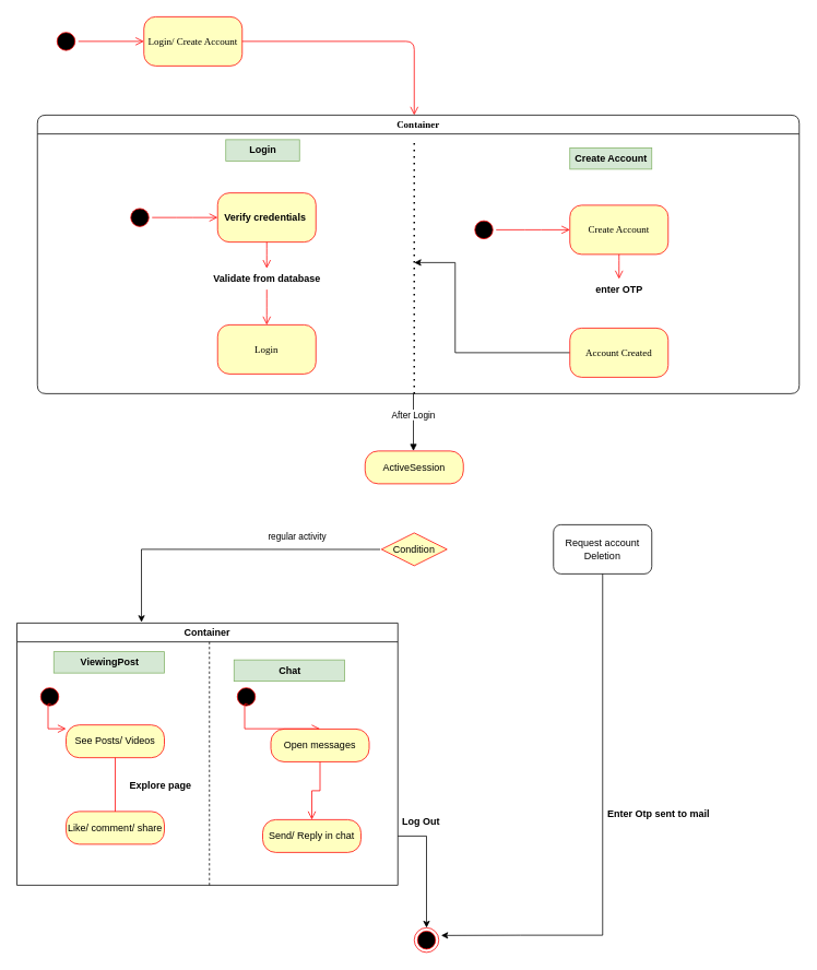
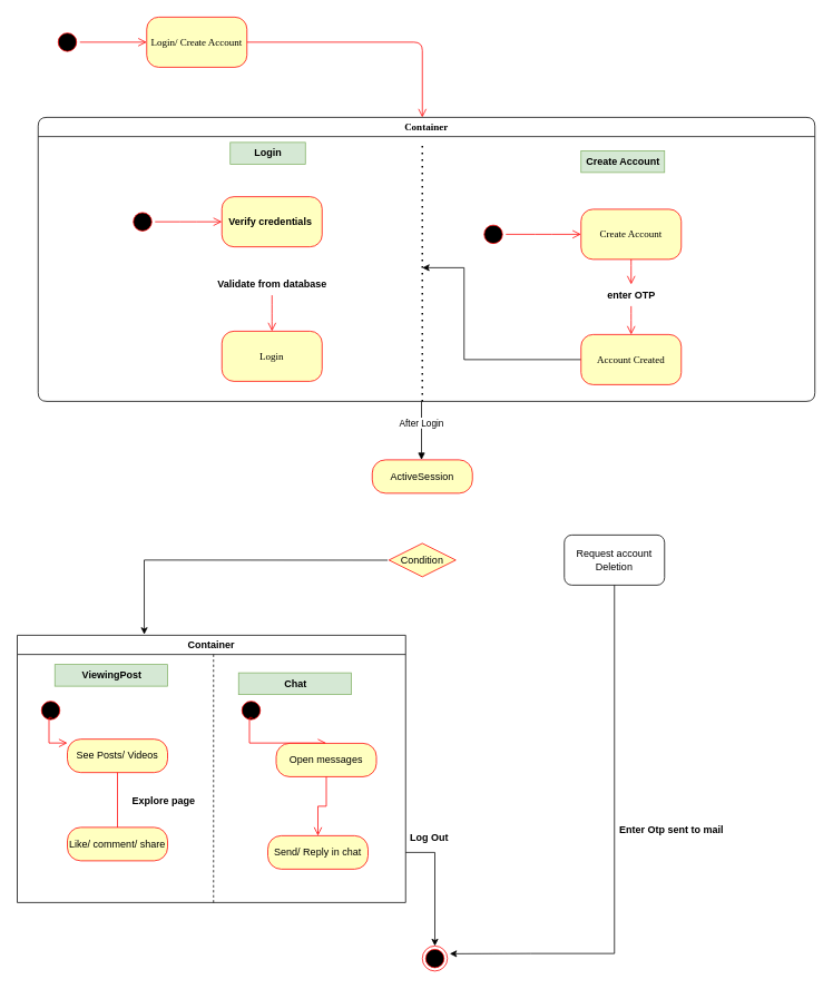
  <mxCell id="0" />
  <mxCell id="1" parent="0" />
  <mxCell id="2" value="" style="ellipse;html=1;shape=startState;fillColor=#000000;strokeColor=#ff0000;rounded=1;shadow=0;comic=0;labelBackgroundColor=none;fontFamily=Verdana;fontSize=12;fontColor=#000000;align=center;direction=south;" parent="1" vertex="1"><mxGeometry x="65" y="35" width="30" height="30" as="geometry" /></mxCell>
  <mxCell id="3" value="Login/ Create Account" style="rounded=1;whiteSpace=wrap;html=1;arcSize=24;fillColor=#ffffc0;strokeColor=#ff0000;shadow=0;comic=0;labelBackgroundColor=none;fontFamily=Verdana;fontSize=12;fontColor=#000000;align=center;" parent="1" vertex="1"><mxGeometry x="175" y="20" width="120" height="60" as="geometry" /></mxCell>
  <mxCell id="4" style="edgeStyle=orthogonalEdgeStyle;html=1;labelBackgroundColor=none;endArrow=open;endSize=8;strokeColor=#ff0000;fontFamily=Verdana;fontSize=12;align=left;exitX=1;exitY=0.5;exitDx=0;exitDy=0;" parent="1" source="3" target="5" edge="1"><mxGeometry relative="1" as="geometry"><Array as="points"><mxPoint x="505" y="50" /></Array><mxPoint x="745" y="180" as="sourcePoint" /></mxGeometry></mxCell>
  <mxCell id="5" value="Container" style="swimlane;whiteSpace=wrap;html=1;rounded=1;shadow=0;comic=0;labelBackgroundColor=none;strokeWidth=1;fontFamily=Verdana;fontSize=12;align=center;" parent="1" vertex="1"><mxGeometry x="45" y="140" width="930" height="340" as="geometry"><mxRectangle x="120" y="225" width="100" height="30" as="alternateBounds" /></mxGeometry></mxCell>
  <mxCell id="6" style="edgeStyle=elbowEdgeStyle;html=1;labelBackgroundColor=none;endArrow=open;endSize=8;strokeColor=#ff0000;fontFamily=Verdana;fontSize=12;align=left;entryX=0.5;entryY=0;entryDx=0;entryDy=0;" parent="5" source="13" target="10" edge="1"><mxGeometry relative="1" as="geometry"><mxPoint x="100" y="245" as="targetPoint" /></mxGeometry></mxCell>
  <mxCell id="7" value="&lt;span style=&quot;font-family: Helvetica; font-weight: 700; text-wrap-mode: nowrap;&quot;&gt;Verify credentials&amp;nbsp;&lt;/span&gt;" style="rounded=1;whiteSpace=wrap;html=1;arcSize=24;fillColor=#ffffc0;strokeColor=#ff0000;shadow=0;comic=0;labelBackgroundColor=none;fontFamily=Verdana;fontSize=12;fontColor=#000000;align=center;" parent="5" vertex="1"><mxGeometry x="220" y="95" width="120" height="60" as="geometry" /></mxCell>
  <mxCell id="8" style="edgeStyle=elbowEdgeStyle;html=1;labelBackgroundColor=none;endArrow=open;endSize=8;strokeColor=#ff0000;fontFamily=Verdana;fontSize=12;align=left;" parent="5" source="9" target="7" edge="1"><mxGeometry relative="1" as="geometry" /></mxCell>
  <mxCell id="9" value="" style="ellipse;html=1;shape=startState;fillColor=#000000;strokeColor=#ff0000;rounded=1;shadow=0;comic=0;labelBackgroundColor=none;fontFamily=Verdana;fontSize=12;fontColor=#000000;align=center;direction=south;" parent="5" vertex="1"><mxGeometry x="110" y="110" width="30" height="30" as="geometry" /></mxCell>
  <mxCell id="10" value="Login" style="rounded=1;whiteSpace=wrap;html=1;arcSize=24;fillColor=#ffffc0;strokeColor=#ff0000;shadow=0;comic=0;labelBackgroundColor=none;fontFamily=Verdana;fontSize=12;fontColor=#000000;align=center;" parent="5" vertex="1"><mxGeometry x="220" y="256" width="120" height="60" as="geometry" /></mxCell>
  <mxCell id="11" value="&lt;span class=&quot;selected&quot;&gt;Login&lt;/span&gt;" style="text;align=center;fontStyle=1;verticalAlign=middle;spacingLeft=3;spacingRight=3;strokeColor=#82b366;rotatable=0;points=[[0,0.5],[1,0.5]];portConstraint=eastwest;html=1;fillColor=#d5e8d4;" parent="5" vertex="1"><mxGeometry x="230" y="30" width="90" height="26" as="geometry" /></mxCell>
  <mxCell id="12" value="Create Account" style="text;align=center;fontStyle=1;verticalAlign=middle;spacingLeft=3;spacingRight=3;strokeColor=#82b366;rotatable=0;points=[[0,0.5],[1,0.5]];portConstraint=eastwest;html=1;fillColor=#d5e8d4;" parent="5" vertex="1"><mxGeometry x="650" y="40" width="100" height="26" as="geometry" /></mxCell>
  <mxCell id="13" value="Validate from database" style="text;align=center;fontStyle=1;verticalAlign=middle;spacingLeft=3;spacingRight=3;strokeColor=none;rotatable=0;points=[[0,0.5],[1,0.5]];portConstraint=eastwest;html=1;" parent="5" vertex="1"><mxGeometry x="240" y="187" width="80" height="26" as="geometry" /></mxCell>
- <mxCell id="14" value="" style="edgeStyle=elbowEdgeStyle;html=1;labelBackgroundColor=none;endArrow=open;endSize=8;strokeColor=#ff0000;fontFamily=Verdana;fontSize=12;align=left;entryX=0.5;entryY=0;entryDx=0;entryDy=0;" parent="5" source="7" target="13" edge="1"><mxGeometry relative="1" as="geometry"><mxPoint x="390" y="430" as="sourcePoint" /><mxPoint x="390" y="560" as="targetPoint" /></mxGeometry></mxCell>
+ <mxCell id="15" style="edgeStyle=elbowEdgeStyle;html=1;labelBackgroundColor=none;endArrow=open;endSize=8;strokeColor=#ff0000;fontFamily=Verdana;fontSize=12;align=left;entryX=0.5;entryY=0;entryDx=0;entryDy=0;" parent="5" source="21" target="20" edge="1"><mxGeometry relative="1" as="geometry"><mxPoint x="570" y="225" as="targetPoint" /></mxGeometry></mxCell>
  <mxCell id="16" value="Create Account" style="rounded=1;whiteSpace=wrap;html=1;arcSize=24;fillColor=#ffffc0;strokeColor=#ff0000;shadow=0;comic=0;labelBackgroundColor=none;fontFamily=Verdana;fontSize=12;fontColor=#000000;align=center;" parent="5" vertex="1"><mxGeometry x="650" y="110" width="120" height="60" as="geometry" /></mxCell>
  <mxCell id="17" style="edgeStyle=elbowEdgeStyle;html=1;labelBackgroundColor=none;endArrow=open;endSize=8;strokeColor=#ff0000;fontFamily=Verdana;fontSize=12;align=left;" parent="5" source="18" target="16" edge="1"><mxGeometry relative="1" as="geometry" /></mxCell>
  <mxCell id="18" value="" style="ellipse;html=1;shape=startState;fillColor=#000000;strokeColor=#ff0000;rounded=1;shadow=0;comic=0;labelBackgroundColor=none;fontFamily=Verdana;fontSize=12;fontColor=#000000;align=center;direction=south;" parent="5" vertex="1"><mxGeometry x="530" y="125" width="30" height="30" as="geometry" /></mxCell>
  <mxCell id="19" style="edgeStyle=orthogonalEdgeStyle;rounded=0;orthogonalLoop=1;jettySize=auto;html=1;" parent="5" source="20" edge="1"><mxGeometry relative="1" as="geometry"><mxPoint x="460" y="180" as="targetPoint" /><Array as="points"><mxPoint x="510" y="290" /><mxPoint x="510" y="180" /></Array></mxGeometry></mxCell>
  <mxCell id="20" value="Account Created" style="rounded=1;whiteSpace=wrap;html=1;arcSize=24;fillColor=#ffffc0;strokeColor=#ff0000;shadow=0;comic=0;labelBackgroundColor=none;fontFamily=Verdana;fontSize=12;fontColor=#000000;align=center;" parent="5" vertex="1"><mxGeometry x="650" y="260" width="120" height="60" as="geometry" /></mxCell>
  <mxCell id="21" value="enter OTP" style="text;align=center;fontStyle=1;verticalAlign=middle;spacingLeft=3;spacingRight=3;strokeColor=none;rotatable=0;points=[[0,0.5],[1,0.5]];portConstraint=eastwest;html=1;" parent="5" vertex="1"><mxGeometry x="670" y="200" width="80" height="26" as="geometry" /></mxCell>
  <mxCell id="22" value="" style="edgeStyle=elbowEdgeStyle;html=1;labelBackgroundColor=none;endArrow=open;endSize=8;strokeColor=#ff0000;fontFamily=Verdana;fontSize=12;align=left;entryX=0.5;entryY=0;entryDx=0;entryDy=0;" parent="5" source="16" target="21" edge="1"><mxGeometry relative="1" as="geometry"><mxPoint x="860" y="410" as="sourcePoint" /><mxPoint x="860" y="540" as="targetPoint" /></mxGeometry></mxCell>
  <mxCell id="23" style="edgeStyle=orthogonalEdgeStyle;html=1;labelBackgroundColor=none;endArrow=open;endSize=8;strokeColor=#ff0000;fontFamily=Verdana;fontSize=12;align=left;" parent="1" source="2" target="3" edge="1"><mxGeometry relative="1" as="geometry" /></mxCell>
  <mxCell id="24" value="" style="endArrow=none;dashed=1;html=1;dashPattern=1 3;strokeWidth=2;rounded=0;" parent="1" edge="1"><mxGeometry width="50" height="50" relative="1" as="geometry"><mxPoint x="505" y="480" as="sourcePoint" /><mxPoint x="505" y="170" as="targetPoint" /></mxGeometry></mxCell>
  <mxCell id="25" value="After Login" style="html=1;verticalAlign=bottom;endArrow=block;curved=0;rounded=0;" parent="1" edge="1"><mxGeometry width="80" relative="1" as="geometry"><mxPoint x="504" y="480" as="sourcePoint" /><mxPoint x="504" y="550" as="targetPoint" /></mxGeometry></mxCell>
  <mxCell id="26" value="&lt;span class=&quot;selected&quot;&gt;ActiveSession&lt;/span&gt;" style="rounded=1;whiteSpace=wrap;html=1;arcSize=40;fontColor=#000000;fillColor=#ffffc0;strokeColor=#ff0000;" parent="1" vertex="1"><mxGeometry x="445" y="550" width="120" height="40" as="geometry" /></mxCell>
  <mxCell id="27" value="Condition" style="rhombus;whiteSpace=wrap;html=1;fontColor=#000000;fillColor=#ffffc0;strokeColor=#ff0000;" parent="1" vertex="1"><mxGeometry x="465" y="650" width="80" height="40" as="geometry" /></mxCell>
  <mxCell id="28" value="" style="ellipse;html=1;shape=endState;fillColor=#000000;strokeColor=#ff0000;" parent="1" vertex="1"><mxGeometry x="505" y="1132" width="30" height="30" as="geometry" /></mxCell>
  <mxCell id="29" value="Request account Deletion" style="rounded=1;whiteSpace=wrap;html=1;" parent="1" vertex="1"><mxGeometry x="675" y="640" width="120" height="60" as="geometry" /></mxCell>
  <mxCell id="30" value="" style="endArrow=classic;html=1;rounded=0;exitX=0.5;exitY=1;exitDx=0;exitDy=0;entryX=1.094;entryY=0.311;entryDx=0;entryDy=0;entryPerimeter=0;" parent="1" source="29" target="28" edge="1"><mxGeometry width="50" height="50" relative="1" as="geometry"><mxPoint x="345" y="890" as="sourcePoint" /><mxPoint x="505" y="1370" as="targetPoint" /><Array as="points"><mxPoint x="735" y="1141" /><mxPoint x="635" y="1141" /></Array></mxGeometry></mxCell>
  <mxCell id="31" value="Enter Otp sent to mail" style="text;align=center;fontStyle=1;verticalAlign=middle;spacingLeft=3;spacingRight=3;strokeColor=none;rotatable=0;points=[[0,0.5],[1,0.5]];portConstraint=eastwest;html=1;" parent="1" vertex="1"><mxGeometry x="735" y="980" width="135" height="26" as="geometry" /></mxCell>
  <mxCell id="32" value="" style="endArrow=classic;html=1;rounded=0;exitX=-0.019;exitY=0.504;exitDx=0;exitDy=0;exitPerimeter=0;entryX=0.327;entryY=-0.003;entryDx=0;entryDy=0;entryPerimeter=0;" parent="1" source="27" target="34" edge="1"><mxGeometry width="50" height="50" relative="1" as="geometry"><mxPoint x="352" y="880" as="sourcePoint" /><mxPoint x="85" y="920" as="targetPoint" /><Array as="points"><mxPoint x="172" y="670" /></Array></mxGeometry></mxCell>
- <mxCell id="33" value="&lt;span style=&quot;color: rgb(0, 0, 0); font-family: Helvetica; font-size: 11px; font-style: normal; font-variant-ligatures: normal; font-variant-caps: normal; font-weight: 400; letter-spacing: normal; orphans: 2; text-align: center; text-indent: 0px; text-transform: none; widows: 2; word-spacing: 0px; -webkit-text-stroke-width: 0px; white-space: nowrap; background-color: rgb(255, 255, 255); text-decoration-thickness: initial; text-decoration-style: initial; text-decoration-color: initial; float: none; display: inline !important;&quot;&gt;regular activity&lt;/span&gt;" style="text;whiteSpace=wrap;html=1;" parent="1" vertex="1"><mxGeometry x="325" y="640" width="100" height="30" as="geometry" /></mxCell>
  <mxCell id="34" value="Container" style="swimlane;" parent="1" vertex="1"><mxGeometry x="20" y="760" width="465" height="320" as="geometry" /></mxCell>
  <mxCell id="35" value="" style="ellipse;html=1;shape=startState;fillColor=#000000;strokeColor=#ff0000;" parent="34" vertex="1"><mxGeometry x="25" y="75" width="30" height="30" as="geometry" /></mxCell>
  <mxCell id="36" value="" style="edgeStyle=orthogonalEdgeStyle;html=1;verticalAlign=bottom;endArrow=open;endSize=8;strokeColor=#ff0000;rounded=0;exitX=0.551;exitY=0.788;exitDx=0;exitDy=0;exitPerimeter=0;" parent="34" source="35" target="37" edge="1"><mxGeometry relative="1" as="geometry"><mxPoint x="90" y="129.38" as="targetPoint" /><mxPoint x="37.6" y="95.0" as="sourcePoint" /><Array as="points"><mxPoint x="38" y="99" /><mxPoint x="38" y="129" /></Array></mxGeometry></mxCell>
  <mxCell id="37" value="See Posts/ Videos" style="rounded=1;whiteSpace=wrap;html=1;arcSize=40;fontColor=#000000;fillColor=#ffffc0;strokeColor=#ff0000;" parent="34" vertex="1"><mxGeometry x="60" y="124.38" width="120" height="40" as="geometry" /></mxCell>
  <mxCell id="38" value="" style="edgeStyle=orthogonalEdgeStyle;html=1;verticalAlign=bottom;endArrow=none;endSize=8;strokeColor=#ff0000;rounded=0;" parent="34" source="37" target="39" edge="1"><mxGeometry relative="1" as="geometry"><mxPoint x="130" y="209.38" as="targetPoint" /></mxGeometry></mxCell>
  <mxCell id="39" value="Like/ comment/ share" style="rounded=1;whiteSpace=wrap;html=1;arcSize=40;fontColor=#000000;fillColor=#ffffc0;strokeColor=#ff0000;" parent="34" vertex="1"><mxGeometry x="60" y="230" width="120" height="40" as="geometry" /></mxCell>
  <mxCell id="40" value="ViewingPost" style="text;align=center;fontStyle=1;verticalAlign=middle;spacingLeft=3;spacingRight=3;strokeColor=#82b366;rotatable=0;points=[[0,0.5],[1,0.5]];portConstraint=eastwest;html=1;fillColor=#d5e8d4;" parent="34" vertex="1"><mxGeometry x="45" y="35" width="135" height="26" as="geometry" /></mxCell>
  <mxCell id="41" value="" style="ellipse;html=1;shape=startState;fillColor=#000000;strokeColor=#ff0000;" parent="34" vertex="1"><mxGeometry x="265" y="75" width="30" height="30" as="geometry" /></mxCell>
  <mxCell id="42" value="" style="edgeStyle=orthogonalEdgeStyle;html=1;verticalAlign=bottom;endArrow=open;endSize=8;strokeColor=#ff0000;rounded=0;exitX=0.551;exitY=0.788;exitDx=0;exitDy=0;exitPerimeter=0;" parent="34" source="41" target="43" edge="1"><mxGeometry relative="1" as="geometry"><mxPoint x="330" y="129.38" as="targetPoint" /><mxPoint x="277.6" y="95" as="sourcePoint" /><Array as="points"><mxPoint x="278" y="99" /><mxPoint x="278" y="129" /></Array></mxGeometry></mxCell>
  <mxCell id="43" value="Open messages" style="rounded=1;whiteSpace=wrap;html=1;arcSize=40;fontColor=#000000;fillColor=#ffffc0;strokeColor=#ff0000;" parent="34" vertex="1"><mxGeometry x="310" y="129.38" width="120" height="40" as="geometry" /></mxCell>
  <mxCell id="44" value="" style="edgeStyle=orthogonalEdgeStyle;html=1;verticalAlign=bottom;endArrow=open;endSize=8;strokeColor=#ff0000;rounded=0;" parent="34" source="43" target="45" edge="1"><mxGeometry relative="1" as="geometry"><mxPoint x="370" y="209.38" as="targetPoint" /></mxGeometry></mxCell>
  <mxCell id="45" value="Send/ Reply in chat" style="rounded=1;whiteSpace=wrap;html=1;arcSize=40;fontColor=#000000;fillColor=#ffffc0;strokeColor=#ff0000;" parent="34" vertex="1"><mxGeometry x="300" y="240.0" width="120" height="40" as="geometry" /></mxCell>
  <mxCell id="46" value="Chat" style="text;align=center;fontStyle=1;verticalAlign=middle;spacingLeft=3;spacingRight=3;strokeColor=#82b366;rotatable=0;points=[[0,0.5],[1,0.5]];portConstraint=eastwest;html=1;fillColor=#d5e8d4;" parent="34" vertex="1"><mxGeometry x="265" y="45" width="135" height="26" as="geometry" /></mxCell>
  <mxCell id="47" value="Explore page" style="text;align=center;fontStyle=1;verticalAlign=middle;spacingLeft=3;spacingRight=3;strokeColor=none;rotatable=0;points=[[0,0.5],[1,0.5]];portConstraint=eastwest;html=1;" parent="34" vertex="1"><mxGeometry x="135" y="185" width="80" height="26" as="geometry" /></mxCell>
  <mxCell id="48" value="" style="endArrow=none;dashed=1;html=1;rounded=0;" parent="34" edge="1"><mxGeometry width="50" height="50" relative="1" as="geometry"><mxPoint x="235" y="320" as="sourcePoint" /><mxPoint x="235" y="20" as="targetPoint" /></mxGeometry></mxCell>
  <mxCell id="49" value="" style="endArrow=classic;html=1;rounded=0;entryX=0.5;entryY=0;entryDx=0;entryDy=0;" parent="1" target="28" edge="1"><mxGeometry width="50" height="50" relative="1" as="geometry"><mxPoint x="485" y="1020" as="sourcePoint" /><mxPoint x="665" y="1150" as="targetPoint" /><Array as="points"><mxPoint x="520" y="1020" /></Array></mxGeometry></mxCell>
  <mxCell id="50" value="Log Out" style="text;align=center;fontStyle=1;verticalAlign=middle;spacingLeft=3;spacingRight=3;strokeColor=none;rotatable=0;points=[[0,0.5],[1,0.5]];portConstraint=eastwest;html=1;" parent="1" vertex="1"><mxGeometry x="445" y="990" width="135" height="26" as="geometry" /></mxCell>
